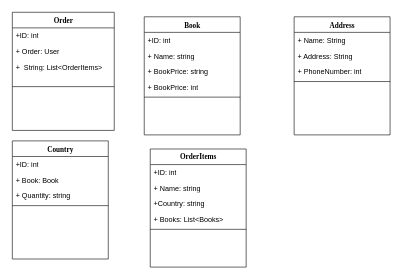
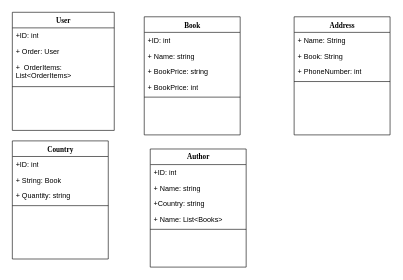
  <mxCell id="0" />
  <mxCell id="1" parent="0" />
  <mxCell id="2" value="Book" style="swimlane;html=1;fontStyle=1;align=center;verticalAlign=top;childLayout=stackLayout;horizontal=1;startSize=26;horizontalStack=0;resizeParent=1;resizeLast=0;collapsible=1;marginBottom=0;swimlaneFillColor=#ffffff;rounded=0;shadow=0;comic=0;labelBackgroundColor=none;strokeColor=#000000;strokeWidth=1;fillColor=none;fontFamily=Verdana;fontSize=12;fontColor=#000000;" parent="1" vertex="1"><mxGeometry x="240" y="27.5" width="160" height="197" as="geometry" /></mxCell>
  <mxCell id="3" value="+ID: int" style="text;html=1;strokeColor=none;fillColor=none;align=left;verticalAlign=top;spacingLeft=4;spacingRight=4;whiteSpace=wrap;overflow=hidden;rotatable=0;points=[[0,0.5],[1,0.5]];portConstraint=eastwest;" parent="2" vertex="1"><mxGeometry y="26" width="160" height="26" as="geometry" /></mxCell>
  <mxCell id="4" value="+ Name: string" style="text;html=1;strokeColor=none;fillColor=none;align=left;verticalAlign=top;spacingLeft=4;spacingRight=4;whiteSpace=wrap;overflow=hidden;rotatable=0;points=[[0,0.5],[1,0.5]];portConstraint=eastwest;" parent="2" vertex="1"><mxGeometry y="52" width="160" height="26" as="geometry" /></mxCell>
  <mxCell id="5" value="+ BookPrice: string" style="text;html=1;strokeColor=none;fillColor=none;align=left;verticalAlign=top;spacingLeft=4;spacingRight=4;whiteSpace=wrap;overflow=hidden;rotatable=0;points=[[0,0.5],[1,0.5]];portConstraint=eastwest;" parent="2" vertex="1"><mxGeometry y="78" width="160" height="26" as="geometry" /></mxCell>
  <mxCell id="6" value="+ BookPrice: int" style="text;html=1;strokeColor=none;fillColor=none;align=left;verticalAlign=top;spacingLeft=4;spacingRight=4;whiteSpace=wrap;overflow=hidden;rotatable=0;points=[[0,0.5],[1,0.5]];portConstraint=eastwest;" parent="2" vertex="1"><mxGeometry y="104" width="160" height="26" as="geometry" /></mxCell>
  <mxCell id="7" value="" style="line;html=1;strokeWidth=1;fillColor=none;align=left;verticalAlign=middle;spacingTop=-1;spacingLeft=3;spacingRight=3;rotatable=0;labelPosition=right;points=[];portConstraint=eastwest;" parent="2" vertex="1"><mxGeometry y="130" width="160" height="8" as="geometry" /></mxCell>
  <mxCell id="8" value="Address" style="swimlane;html=1;fontStyle=1;align=center;verticalAlign=top;childLayout=stackLayout;horizontal=1;startSize=26;horizontalStack=0;resizeParent=1;resizeLast=0;collapsible=1;marginBottom=0;swimlaneFillColor=#ffffff;rounded=0;shadow=0;comic=0;labelBackgroundColor=none;strokeColor=#000000;strokeWidth=1;fillColor=none;fontFamily=Verdana;fontSize=12;fontColor=#000000;" parent="1" vertex="1"><mxGeometry x="490" y="27.5" width="160" height="197" as="geometry" /></mxCell>
  <mxCell id="9" value="+ Name: String" style="text;html=1;strokeColor=none;fillColor=none;align=left;verticalAlign=top;spacingLeft=4;spacingRight=4;whiteSpace=wrap;overflow=hidden;rotatable=0;points=[[0,0.5],[1,0.5]];portConstraint=eastwest;" parent="8" vertex="1"><mxGeometry y="26" width="160" height="26" as="geometry" /></mxCell>
- <mxCell id="10" value="+ Address: String" style="text;html=1;strokeColor=none;fillColor=none;align=left;verticalAlign=top;spacingLeft=4;spacingRight=4;whiteSpace=wrap;overflow=hidden;rotatable=0;points=[[0,0.5],[1,0.5]];portConstraint=eastwest;" parent="8" vertex="1"><mxGeometry y="52" width="160" height="26" as="geometry" /></mxCell>
+ <mxCell id="10" value="+ Book: String" style="text;html=1;strokeColor=none;fillColor=none;align=left;verticalAlign=top;spacingLeft=4;spacingRight=4;whiteSpace=wrap;overflow=hidden;rotatable=0;points=[[0,0.5],[1,0.5]];portConstraint=eastwest;" parent="8" vertex="1"><mxGeometry y="52" width="160" height="26" as="geometry" /></mxCell>
  <mxCell id="11" value="+ PhoneNumber: int" style="text;html=1;strokeColor=none;fillColor=none;align=left;verticalAlign=top;spacingLeft=4;spacingRight=4;whiteSpace=wrap;overflow=hidden;rotatable=0;points=[[0,0.5],[1,0.5]];portConstraint=eastwest;" parent="8" vertex="1"><mxGeometry y="78" width="160" height="26" as="geometry" /></mxCell>
  <mxCell id="12" value="" style="line;html=1;strokeWidth=1;fillColor=none;align=left;verticalAlign=middle;spacingTop=-1;spacingLeft=3;spacingRight=3;rotatable=0;labelPosition=right;points=[];portConstraint=eastwest;" parent="8" vertex="1"><mxGeometry y="104" width="160" height="8" as="geometry" /></mxCell>
- <mxCell id="13" value="Order" style="swimlane;html=1;fontStyle=1;align=center;verticalAlign=top;childLayout=stackLayout;horizontal=1;startSize=26;horizontalStack=0;resizeParent=1;resizeLast=0;collapsible=1;marginBottom=0;swimlaneFillColor=#ffffff;rounded=0;shadow=0;comic=0;labelBackgroundColor=none;strokeColor=#000000;strokeWidth=1;fillColor=none;fontFamily=Verdana;fontSize=12;fontColor=#000000;" parent="1" vertex="1"><mxGeometry x="20" y="20" width="170" height="197" as="geometry" /></mxCell>
+ <mxCell id="13" value="User" style="swimlane;html=1;fontStyle=1;align=center;verticalAlign=top;childLayout=stackLayout;horizontal=1;startSize=26;horizontalStack=0;resizeParent=1;resizeLast=0;collapsible=1;marginBottom=0;swimlaneFillColor=#ffffff;rounded=0;shadow=0;comic=0;labelBackgroundColor=none;strokeColor=#000000;strokeWidth=1;fillColor=none;fontFamily=Verdana;fontSize=12;fontColor=#000000;" parent="1" vertex="1"><mxGeometry x="20" y="20" width="170" height="197" as="geometry" /></mxCell>
  <mxCell id="14" value="+ID: int" style="text;html=1;strokeColor=none;fillColor=none;align=left;verticalAlign=top;spacingLeft=4;spacingRight=4;whiteSpace=wrap;overflow=hidden;rotatable=0;points=[[0,0.5],[1,0.5]];portConstraint=eastwest;" parent="13" vertex="1"><mxGeometry y="26" width="170" height="26" as="geometry" /></mxCell>
  <mxCell id="15" value="+ Order: User" style="text;html=1;strokeColor=none;fillColor=none;align=left;verticalAlign=top;spacingLeft=4;spacingRight=4;whiteSpace=wrap;overflow=hidden;rotatable=0;points=[[0,0.5],[1,0.5]];portConstraint=eastwest;" parent="13" vertex="1"><mxGeometry y="52" width="170" height="26" as="geometry" /></mxCell>
- <mxCell id="16" value="+&amp;nbsp; String: List&amp;lt;OrderItems&amp;gt;" style="text;html=1;strokeColor=none;fillColor=none;align=left;verticalAlign=top;spacingLeft=4;spacingRight=4;whiteSpace=wrap;overflow=hidden;rotatable=0;points=[[0,0.5],[1,0.5]];portConstraint=eastwest;" parent="13" vertex="1"><mxGeometry y="78" width="170" height="42" as="geometry" /></mxCell>
+ <mxCell id="16" value="+&amp;nbsp; OrderItems: List&amp;lt;OrderItems&amp;gt;" style="text;html=1;strokeColor=none;fillColor=none;align=left;verticalAlign=top;spacingLeft=4;spacingRight=4;whiteSpace=wrap;overflow=hidden;rotatable=0;points=[[0,0.5],[1,0.5]];portConstraint=eastwest;" parent="13" vertex="1"><mxGeometry y="78" width="170" height="42" as="geometry" /></mxCell>
  <mxCell id="17" value="" style="line;html=1;strokeWidth=1;fillColor=none;align=left;verticalAlign=middle;spacingTop=-1;spacingLeft=3;spacingRight=3;rotatable=0;labelPosition=right;points=[];portConstraint=eastwest;" parent="13" vertex="1"><mxGeometry y="120" width="170" height="8" as="geometry" /></mxCell>
  <mxCell id="18" value="Country" style="swimlane;html=1;fontStyle=1;align=center;verticalAlign=top;childLayout=stackLayout;horizontal=1;startSize=26;horizontalStack=0;resizeParent=1;resizeLast=0;collapsible=1;marginBottom=0;swimlaneFillColor=#ffffff;rounded=0;shadow=0;comic=0;labelBackgroundColor=none;strokeColor=#000000;strokeWidth=1;fillColor=none;fontFamily=Verdana;fontSize=12;fontColor=#000000;" parent="1" vertex="1"><mxGeometry x="20" y="234.5" width="160" height="197" as="geometry" /></mxCell>
  <mxCell id="19" value="+ID: int" style="text;html=1;strokeColor=none;fillColor=none;align=left;verticalAlign=top;spacingLeft=4;spacingRight=4;whiteSpace=wrap;overflow=hidden;rotatable=0;points=[[0,0.5],[1,0.5]];portConstraint=eastwest;" parent="18" vertex="1"><mxGeometry y="26" width="160" height="26" as="geometry" /></mxCell>
- <mxCell id="20" value="+ Book: Book" style="text;html=1;strokeColor=none;fillColor=none;align=left;verticalAlign=top;spacingLeft=4;spacingRight=4;whiteSpace=wrap;overflow=hidden;rotatable=0;points=[[0,0.5],[1,0.5]];portConstraint=eastwest;" parent="18" vertex="1"><mxGeometry y="52" width="160" height="26" as="geometry" /></mxCell>
+ <mxCell id="20" value="+ String: Book" style="text;html=1;strokeColor=none;fillColor=none;align=left;verticalAlign=top;spacingLeft=4;spacingRight=4;whiteSpace=wrap;overflow=hidden;rotatable=0;points=[[0,0.5],[1,0.5]];portConstraint=eastwest;" parent="18" vertex="1"><mxGeometry y="52" width="160" height="26" as="geometry" /></mxCell>
  <mxCell id="21" value="+ Quantity: string" style="text;html=1;strokeColor=none;fillColor=none;align=left;verticalAlign=top;spacingLeft=4;spacingRight=4;whiteSpace=wrap;overflow=hidden;rotatable=0;points=[[0,0.5],[1,0.5]];portConstraint=eastwest;" parent="18" vertex="1"><mxGeometry y="78" width="160" height="26" as="geometry" /></mxCell>
  <mxCell id="22" value="" style="line;html=1;strokeWidth=1;fillColor=none;align=left;verticalAlign=middle;spacingTop=-1;spacingLeft=3;spacingRight=3;rotatable=0;labelPosition=right;points=[];portConstraint=eastwest;" parent="18" vertex="1"><mxGeometry y="104" width="160" height="8" as="geometry" /></mxCell>
- <mxCell id="23" value="OrderItems" style="swimlane;html=1;fontStyle=1;align=center;verticalAlign=top;childLayout=stackLayout;horizontal=1;startSize=26;horizontalStack=0;resizeParent=1;resizeLast=0;collapsible=1;marginBottom=0;swimlaneFillColor=#ffffff;rounded=0;shadow=0;comic=0;labelBackgroundColor=none;strokeColor=#000000;strokeWidth=1;fillColor=none;fontFamily=Verdana;fontSize=12;fontColor=#000000;" parent="1" vertex="1"><mxGeometry x="250" y="248" width="160" height="197" as="geometry" /></mxCell>
+ <mxCell id="23" value="Author" style="swimlane;html=1;fontStyle=1;align=center;verticalAlign=top;childLayout=stackLayout;horizontal=1;startSize=26;horizontalStack=0;resizeParent=1;resizeLast=0;collapsible=1;marginBottom=0;swimlaneFillColor=#ffffff;rounded=0;shadow=0;comic=0;labelBackgroundColor=none;strokeColor=#000000;strokeWidth=1;fillColor=none;fontFamily=Verdana;fontSize=12;fontColor=#000000;" parent="1" vertex="1"><mxGeometry x="250" y="248" width="160" height="197" as="geometry" /></mxCell>
  <mxCell id="24" value="+ID: int" style="text;html=1;strokeColor=none;fillColor=none;align=left;verticalAlign=top;spacingLeft=4;spacingRight=4;whiteSpace=wrap;overflow=hidden;rotatable=0;points=[[0,0.5],[1,0.5]];portConstraint=eastwest;" parent="23" vertex="1"><mxGeometry y="26" width="160" height="26" as="geometry" /></mxCell>
  <mxCell id="25" value="+ Name: string" style="text;html=1;strokeColor=none;fillColor=none;align=left;verticalAlign=top;spacingLeft=4;spacingRight=4;whiteSpace=wrap;overflow=hidden;rotatable=0;points=[[0,0.5],[1,0.5]];portConstraint=eastwest;" parent="23" vertex="1"><mxGeometry y="52" width="160" height="26" as="geometry" /></mxCell>
  <mxCell id="26" value="+Country: string" style="text;html=1;strokeColor=none;fillColor=none;align=left;verticalAlign=top;spacingLeft=4;spacingRight=4;whiteSpace=wrap;overflow=hidden;rotatable=0;points=[[0,0.5],[1,0.5]];portConstraint=eastwest;" parent="23" vertex="1"><mxGeometry y="78" width="160" height="26" as="geometry" /></mxCell>
- <mxCell id="27" value="+ Books: List&amp;lt;Books&amp;gt;" style="text;html=1;strokeColor=none;fillColor=none;align=left;verticalAlign=top;spacingLeft=4;spacingRight=4;whiteSpace=wrap;overflow=hidden;rotatable=0;points=[[0,0.5],[1,0.5]];portConstraint=eastwest;" parent="23" vertex="1"><mxGeometry y="104" width="160" height="26" as="geometry" /></mxCell>
+ <mxCell id="27" value="+ Name: List&amp;lt;Books&amp;gt;" style="text;html=1;strokeColor=none;fillColor=none;align=left;verticalAlign=top;spacingLeft=4;spacingRight=4;whiteSpace=wrap;overflow=hidden;rotatable=0;points=[[0,0.5],[1,0.5]];portConstraint=eastwest;" parent="23" vertex="1"><mxGeometry y="104" width="160" height="26" as="geometry" /></mxCell>
  <mxCell id="28" value="" style="line;html=1;strokeWidth=1;fillColor=none;align=left;verticalAlign=middle;spacingTop=-1;spacingLeft=3;spacingRight=3;rotatable=0;labelPosition=right;points=[];portConstraint=eastwest;" parent="23" vertex="1"><mxGeometry y="130" width="160" height="8" as="geometry" /></mxCell>
